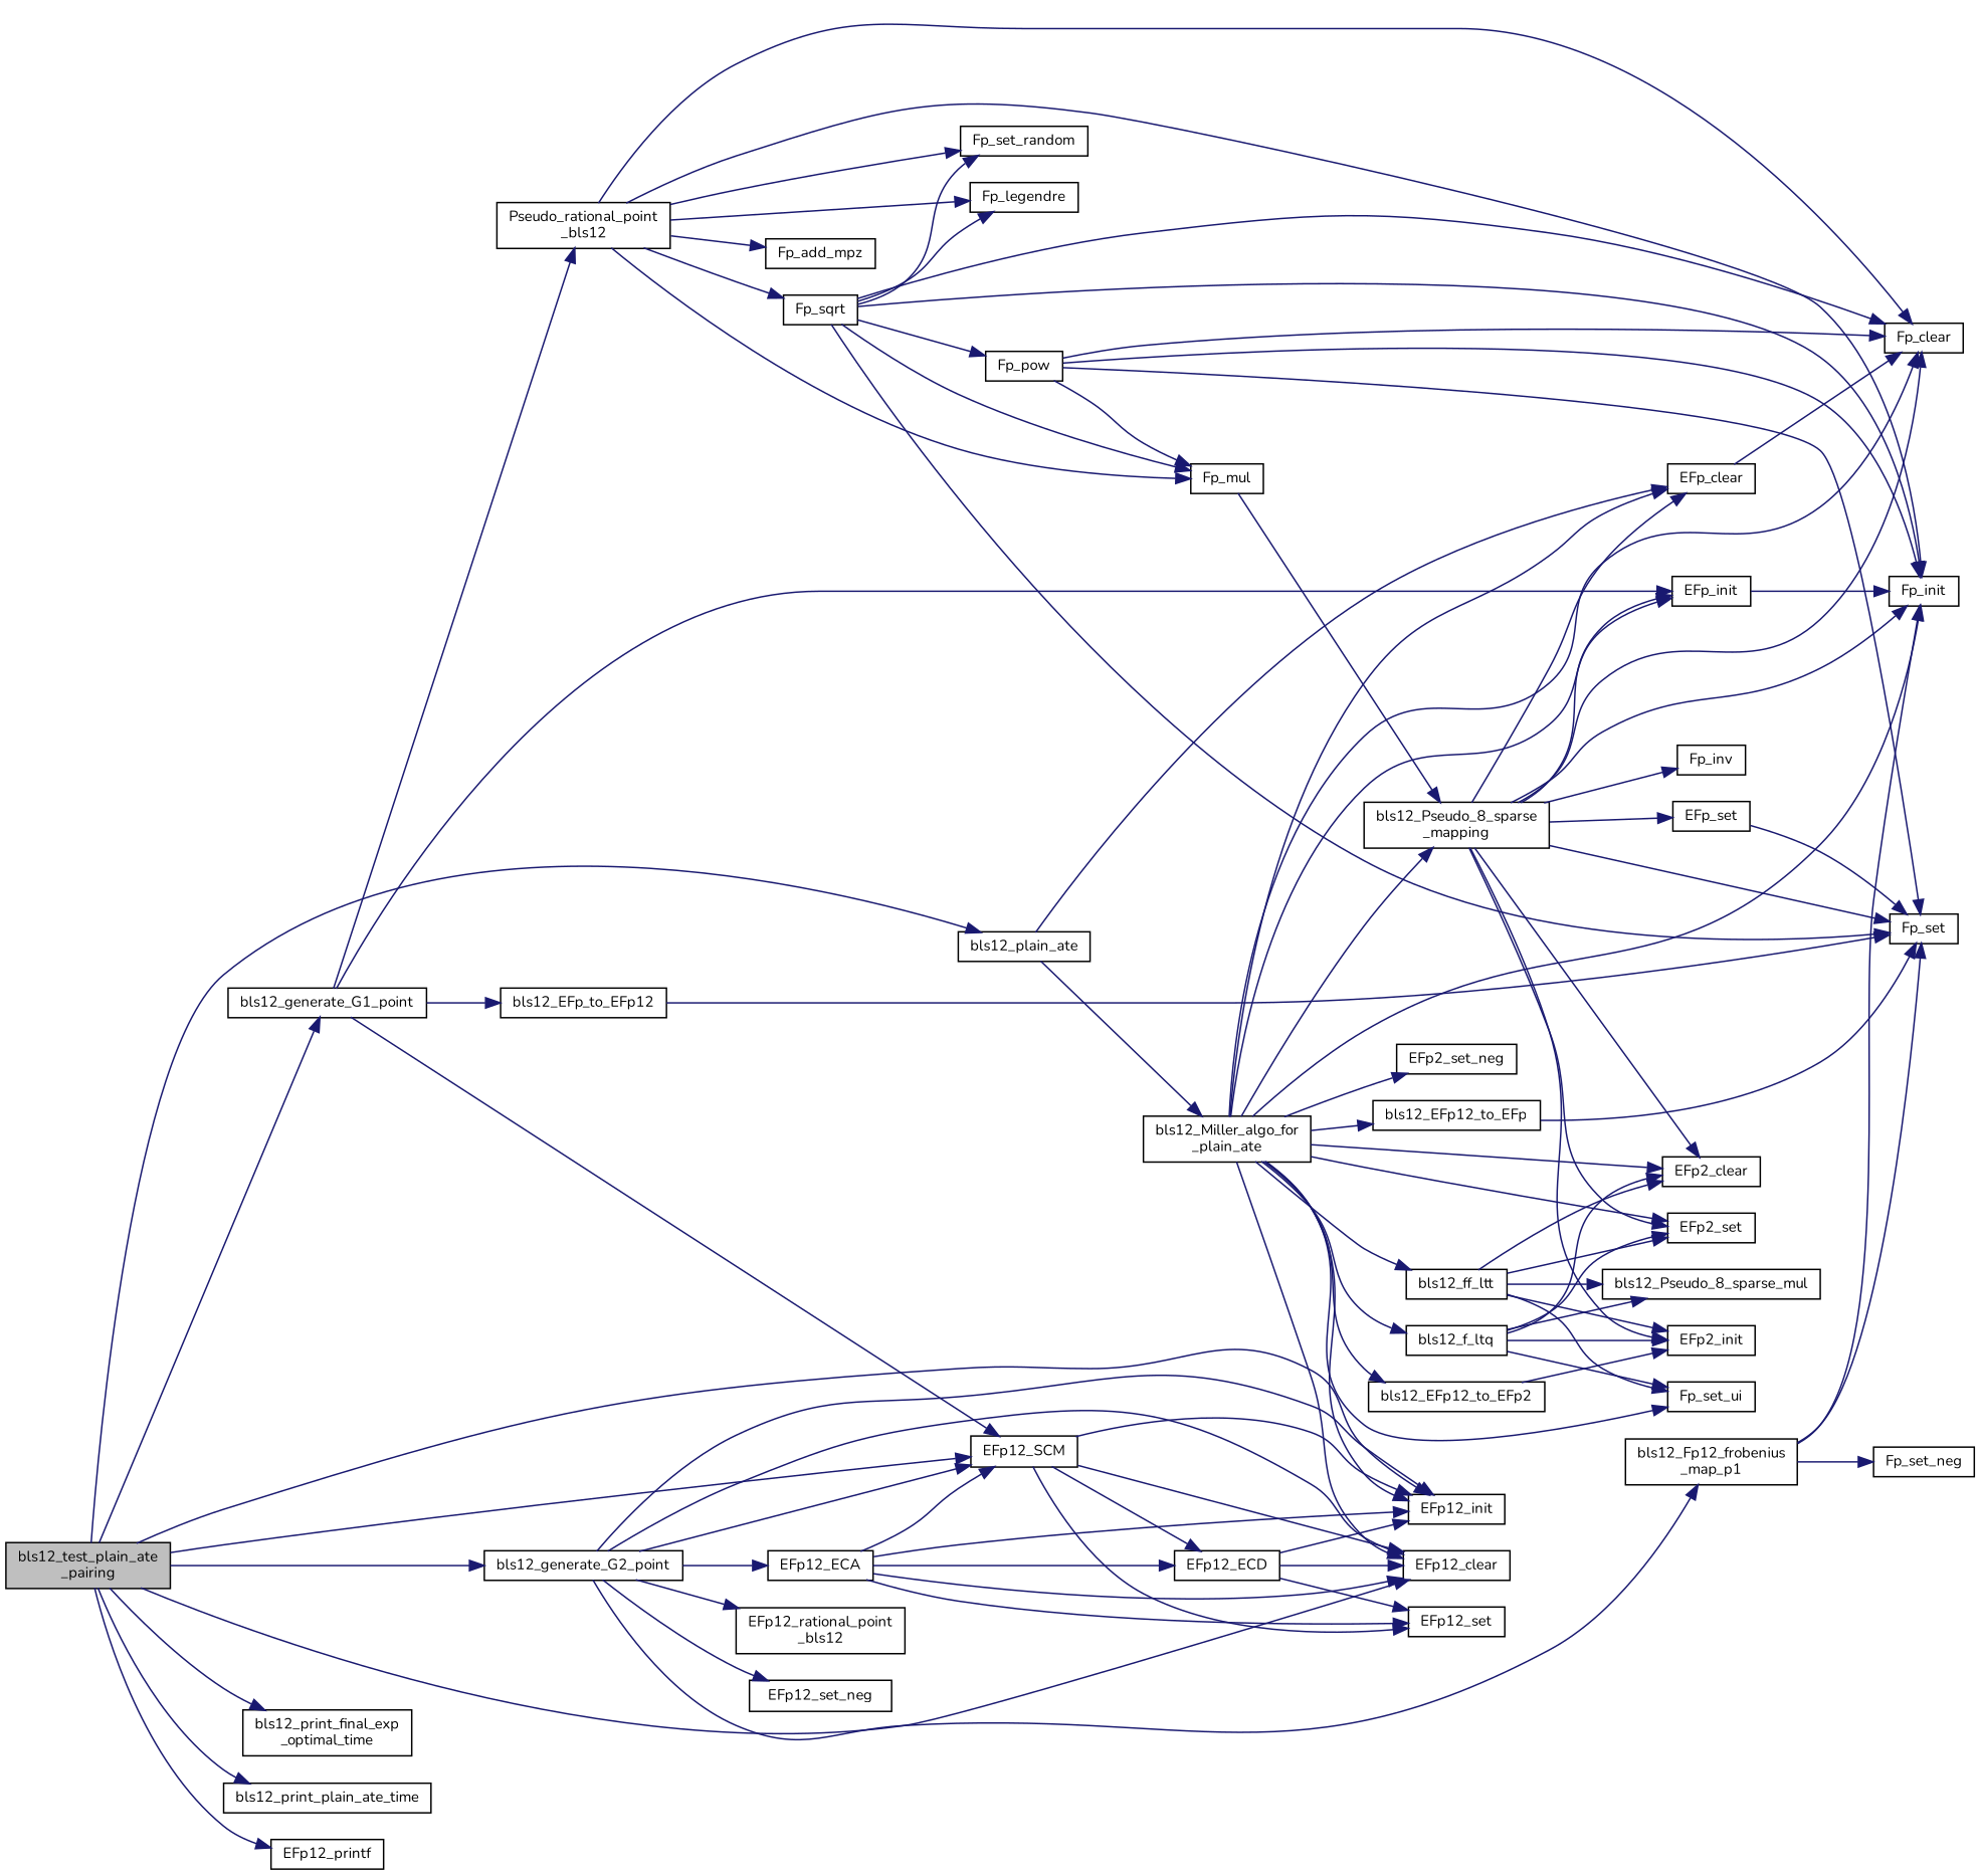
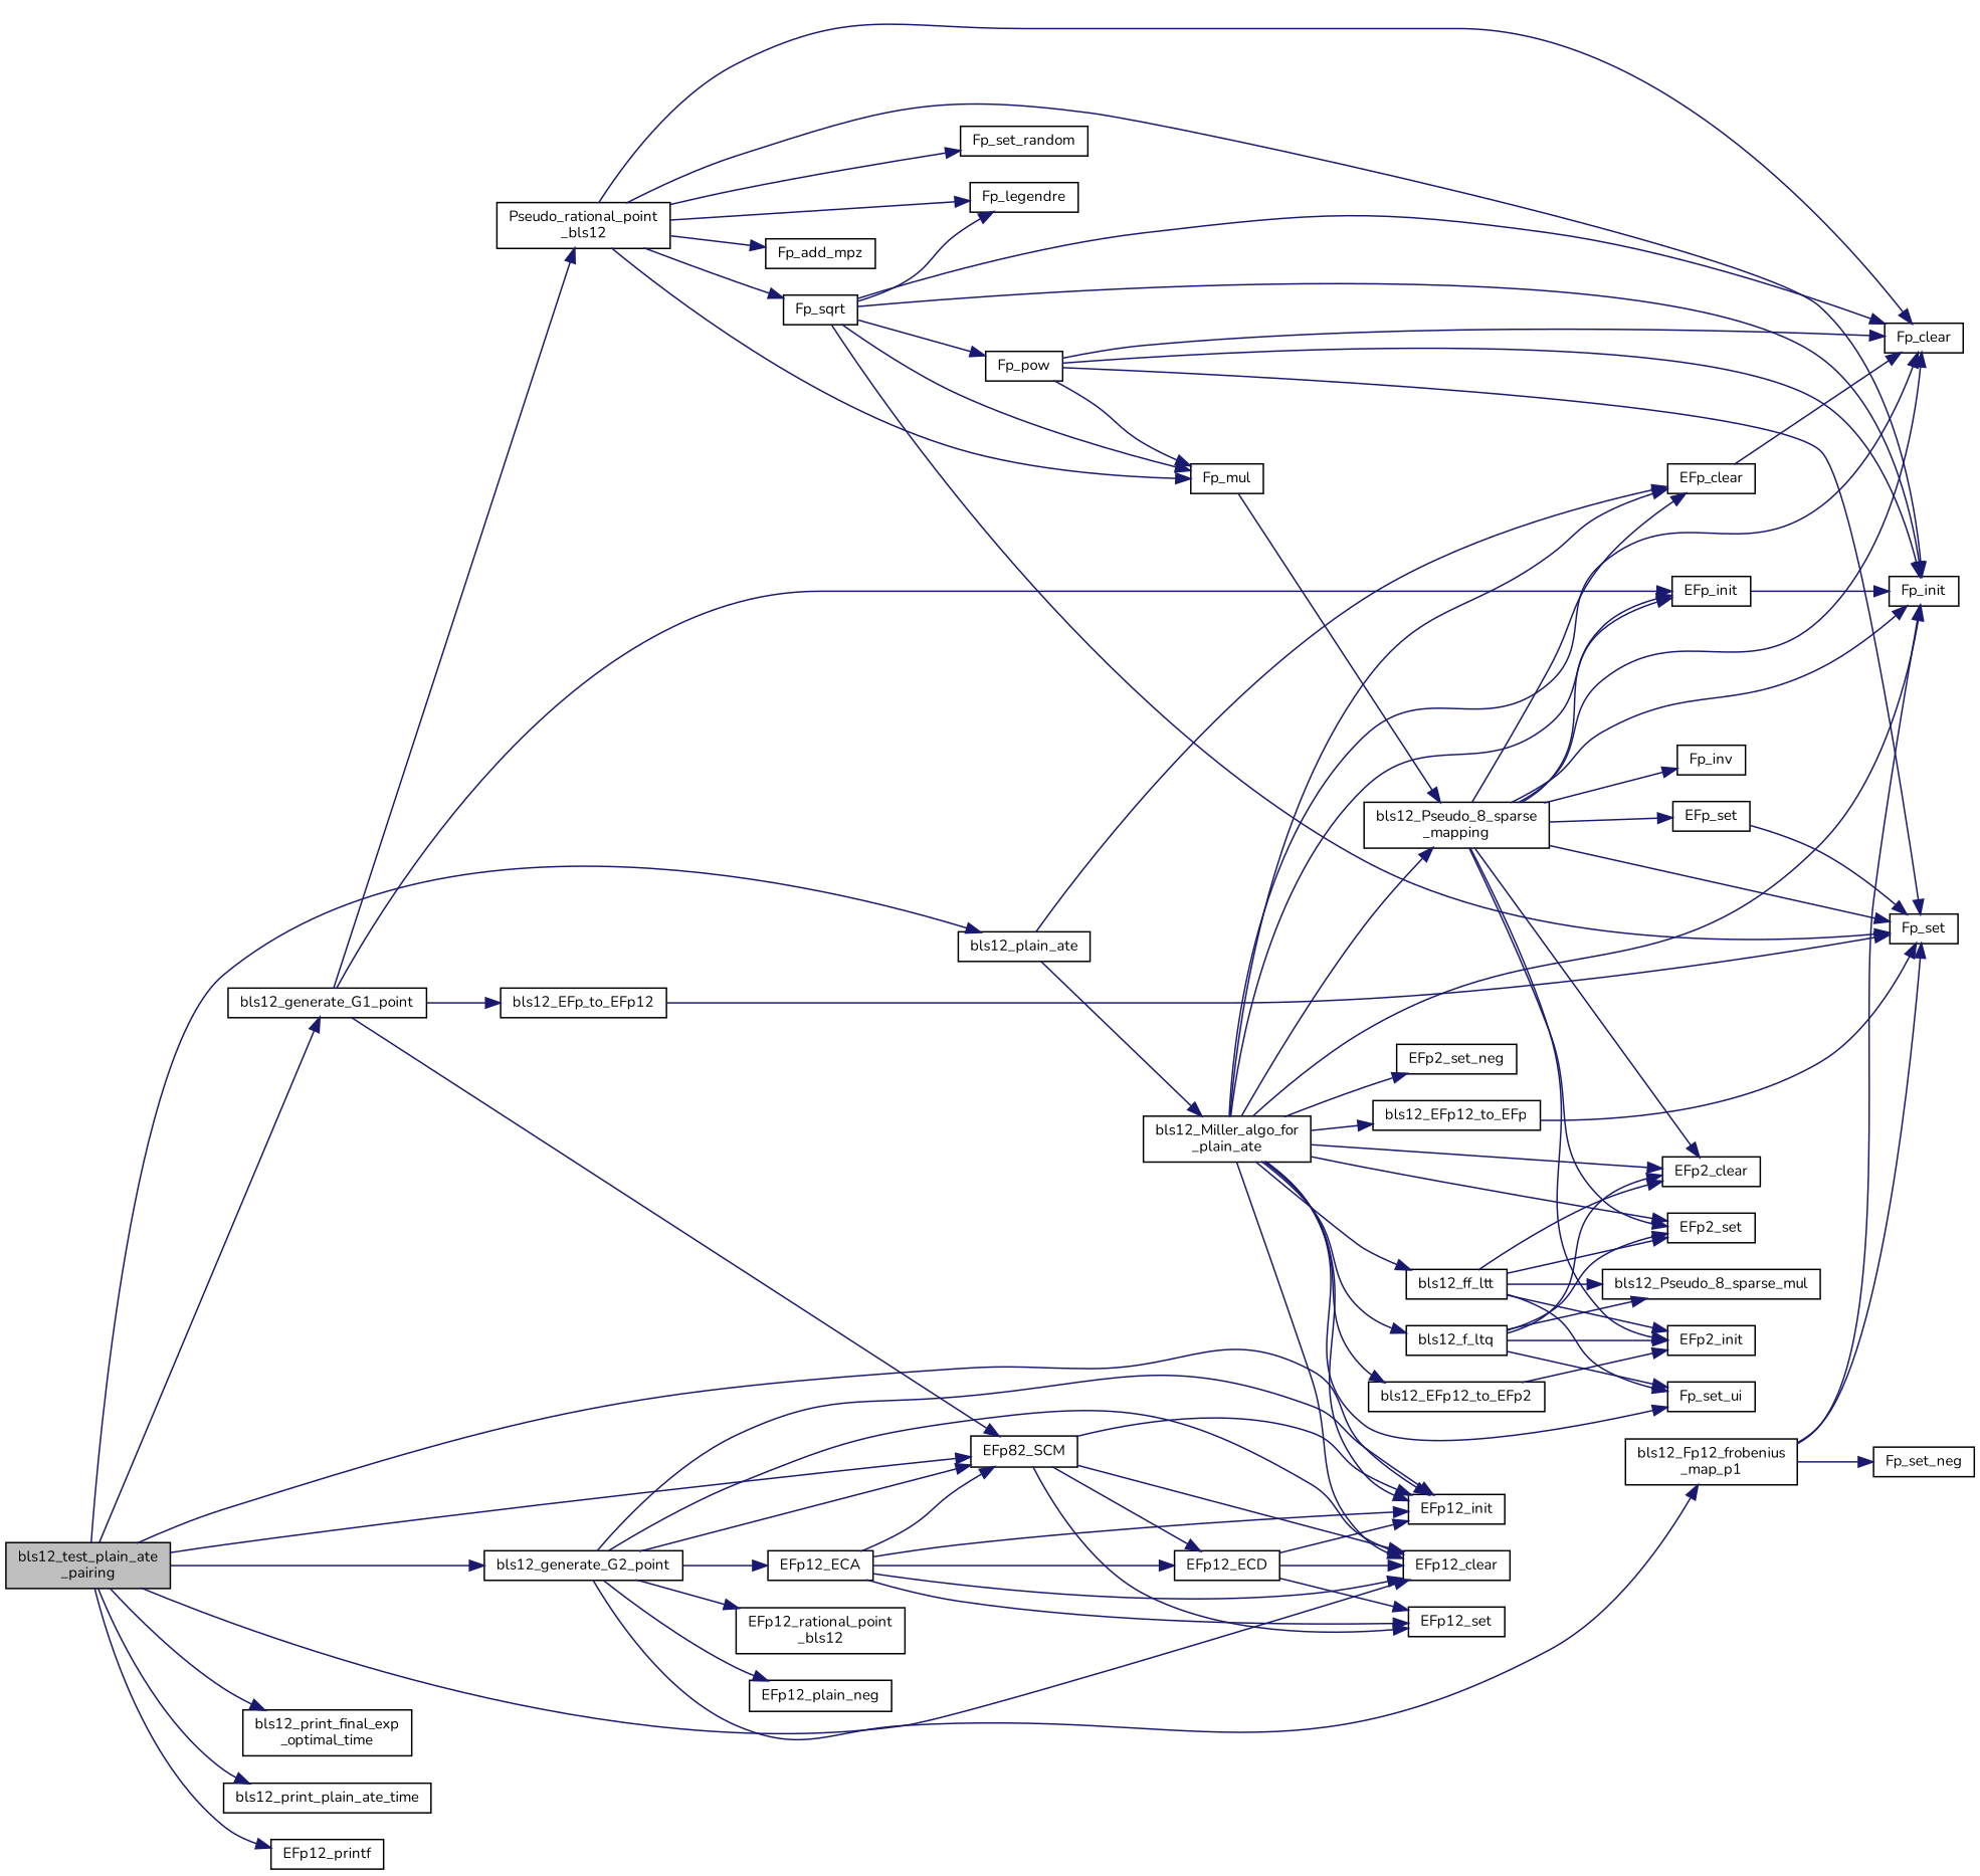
  digraph {
    fontname=Nunito
    rankdir=LR
    node [color=black fillcolor=white fontname=Nunito fontsize=10 shape=record style=filled]
    edge [color=midnightblue fontname=Nunito fontsize=10 labelfontname=Helvetica labelfontsize=10 style=solid]
    n1 [fillcolor=grey75 fontcolor=black height=0.2 label="bls12_test_plain_ate\l_pairing" width=0.4]
    n2 [height=0.2 label=bls12_generate_G1_point width=0.4]
-   n3 [height=0.2 label=EFp12_SCM width=0.4]
+   n3 [height=0.2 label=EFp82_SCM width=0.4]
    n4 [height=0.2 label=EFp12_init width=0.4]
    n5 [height=0.2 label=EFp12_clear width=0.4]
    n6 [height=0.2 label=bls12_generate_G2_point width=0.4]
    n7 [height=0.2 label=bls12_plain_ate width=0.4]
    n8 [height=0.2 label="bls12_print_final_exp\l_optimal_time" width=0.4]
    n9 [height=0.2 label=bls12_print_plain_ate_time width=0.4]
    n10 [height=0.2 label=EFp12_printf width=0.4]
    n11 [height=0.2 label=bls12_EFp_to_EFp12 width=0.4]
    n12 [height=0.2 label=EFp_init width=0.4]
    n13 [height=0.2 label="Pseudo_rational_point\l_bls12" width=0.4]
    n14 [height=0.2 label=EFp12_set width=0.4]
    n15 [height=0.2 label=EFp12_ECD width=0.4]
    n16 [height=0.2 label=EFp12_ECA width=0.4]
    n17 [height=0.2 label="bls12_Fp12_frobenius\l_map_p1" width=0.4]
    n18 [height=0.2 label="EFp12_rational_point\l_bls12" width=0.4]
-   n19 [height=0.2 label=EFp12_set_neg width=0.4]
+   n19 [height=0.2 label=EFp12_plain_neg width=0.4]
    n20 [height=0.2 label=EFp_clear width=0.4]
    n21 [height=0.2 label="bls12_Miller_algo_for\l_plain_ate" width=0.4]
    n22 [height=0.2 label=Fp_set width=0.4]
    n23 [height=0.2 label=Fp_clear width=0.4]
    n24 [height=0.2 label=Fp_init width=0.4]
    n25 [height=0.2 label=Fp_set_random width=0.4]
    n26 [height=0.2 label=Fp_mul width=0.4]
    n27 [height=0.2 label=Fp_add_mpz width=0.4]
    n28 [height=0.2 label=Fp_legendre width=0.4]
    n29 [height=0.2 label=Fp_sqrt width=0.4]
    n30 [height=0.2 label="bls12_Pseudo_8_sparse\l_mapping" width=0.4]
    n31 [height=0.2 label=Fp_pow width=0.4]
    n32 [height=0.2 label=Fp_set_neg width=0.4]
    n33 [height=0.2 label=bls12_EFp12_to_EFp width=0.4]
    n34 [height=0.2 label=bls12_EFp12_to_EFp2 width=0.4]
    n35 [height=0.2 label=bls12_f_ltq width=0.4]
    n36 [height=0.2 label=EFp2_clear width=0.4]
    n37 [height=0.2 label=EFp2_set width=0.4]
    n38 [height=0.2 label=Fp_set_ui width=0.4]
    n39 [height=0.2 label=bls12_ff_ltt width=0.4]
    n40 [height=0.2 label=EFp2_set_neg width=0.4]
    n41 [height=0.2 label=EFp2_init width=0.4]
    n42 [height=0.2 label=bls12_Pseudo_8_sparse_mul width=0.4]
    n43 [height=0.2 label=EFp_set width=0.4]
    n44 [height=0.2 label=Fp_inv width=0.4]
    n1 -> n2
    n1 -> n3
    n1 -> n4
    n1 -> n5
    n1 -> n6
    n1 -> n7
    n1 -> n8
    n1 -> n9
    n1 -> n10
    n2 -> n3
    n2 -> n11
    n2 -> n12
    n2 -> n13
    n3 -> n4
    n3 -> n5
    n3 -> n14
    n3 -> n15
    n6 -> n3
    n6 -> n4
    n6 -> n5
    n6 -> n16
    n6 -> n17
    n6 -> n18
    n6 -> n19
    n7 -> n20
    n7 -> n21
    n11 -> n22
    n12 -> n24
    n13 -> n23
    n13 -> n24
    n13 -> n25
    n13 -> n26
    n13 -> n27
    n13 -> n28
    n13 -> n29
    n15 -> n4
    n15 -> n5
    n15 -> n14
    n16 -> n3
    n16 -> n4
    n16 -> n5
    n16 -> n14
    n16 -> n15
    n17 -> n22
    n17 -> n24
    n17 -> n32
    n20 -> n23
    n21 -> n4
    n21 -> n5
    n21 -> n12
    n21 -> n20
    n21 -> n23
    n21 -> n24
    n21 -> n30
    n21 -> n33
    n21 -> n34
    n21 -> n35
    n21 -> n36
    n21 -> n37
    n21 -> n38
    n21 -> n39
    n21 -> n40
    n26 -> n30
    n29 -> n22
    n29 -> n23
    n29 -> n24
-   n29 -> n25
    n29 -> n26
    n29 -> n28
    n29 -> n31
    n30 -> n12
    n30 -> n20
    n30 -> n22
    n30 -> n23
    n30 -> n24
    n30 -> n36
    n30 -> n37
    n30 -> n41
    n30 -> n43
    n30 -> n44
    n31 -> n22
    n31 -> n23
    n31 -> n24
    n31 -> n26
    n33 -> n22
    n34 -> n41
    n35 -> n36
    n35 -> n37
    n35 -> n38
    n35 -> n41
    n35 -> n42
    n39 -> n36
    n39 -> n37
    n39 -> n38
    n39 -> n41
    n39 -> n42
    n43 -> n22
  }
